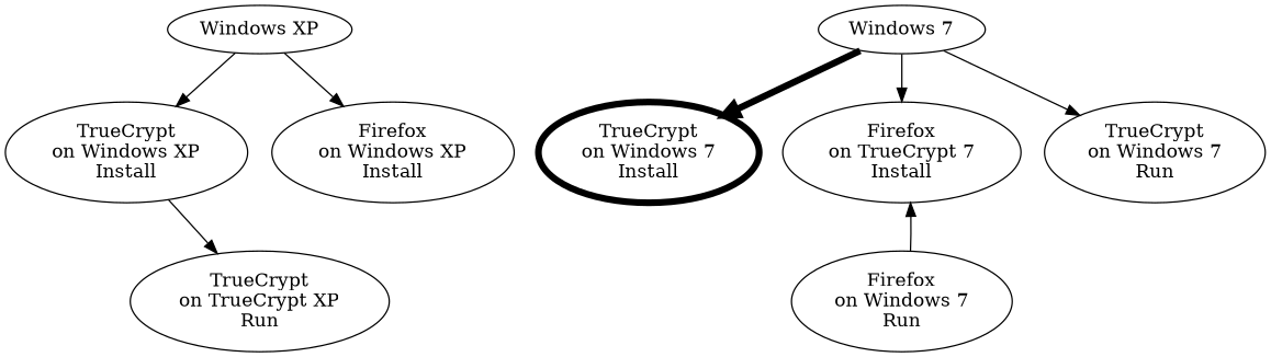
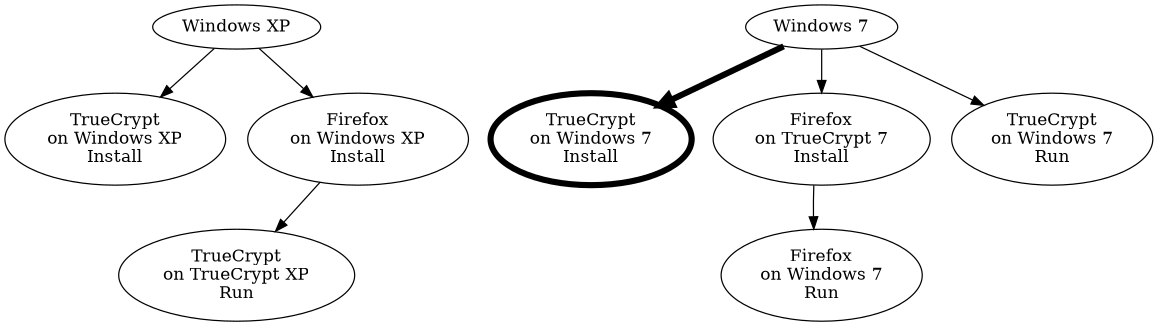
  digraph {
    rankdir=TB
    n1 [label="Windows XP"]
    n2 [label="TrueCrypt\non Windows XP\nInstall"]
    n3 [label="Firefox\non Windows XP\nInstall"]
    n4 [label="TrueCrypt\non TrueCrypt XP\nRun"]
    n5 [label="Windows 7"]
    n6 [label="TrueCrypt\non Windows 7\nInstall" penwidth=5]
    n7 [label="Firefox\non TrueCrypt 7\nInstall"]
    n8 [label="TrueCrypt\non Windows 7\nRun"]
    n9 [label="Firefox\non Windows 7\nRun"]
    n1 -> n2
    n1 -> n3
-   n2 -> n4
+   n3 -> n4
    n5 -> n6 [penwidth=5]
    n5 -> n7
    n5 -> n8
-   n9 -> n7
+   n7 -> n9
  }
